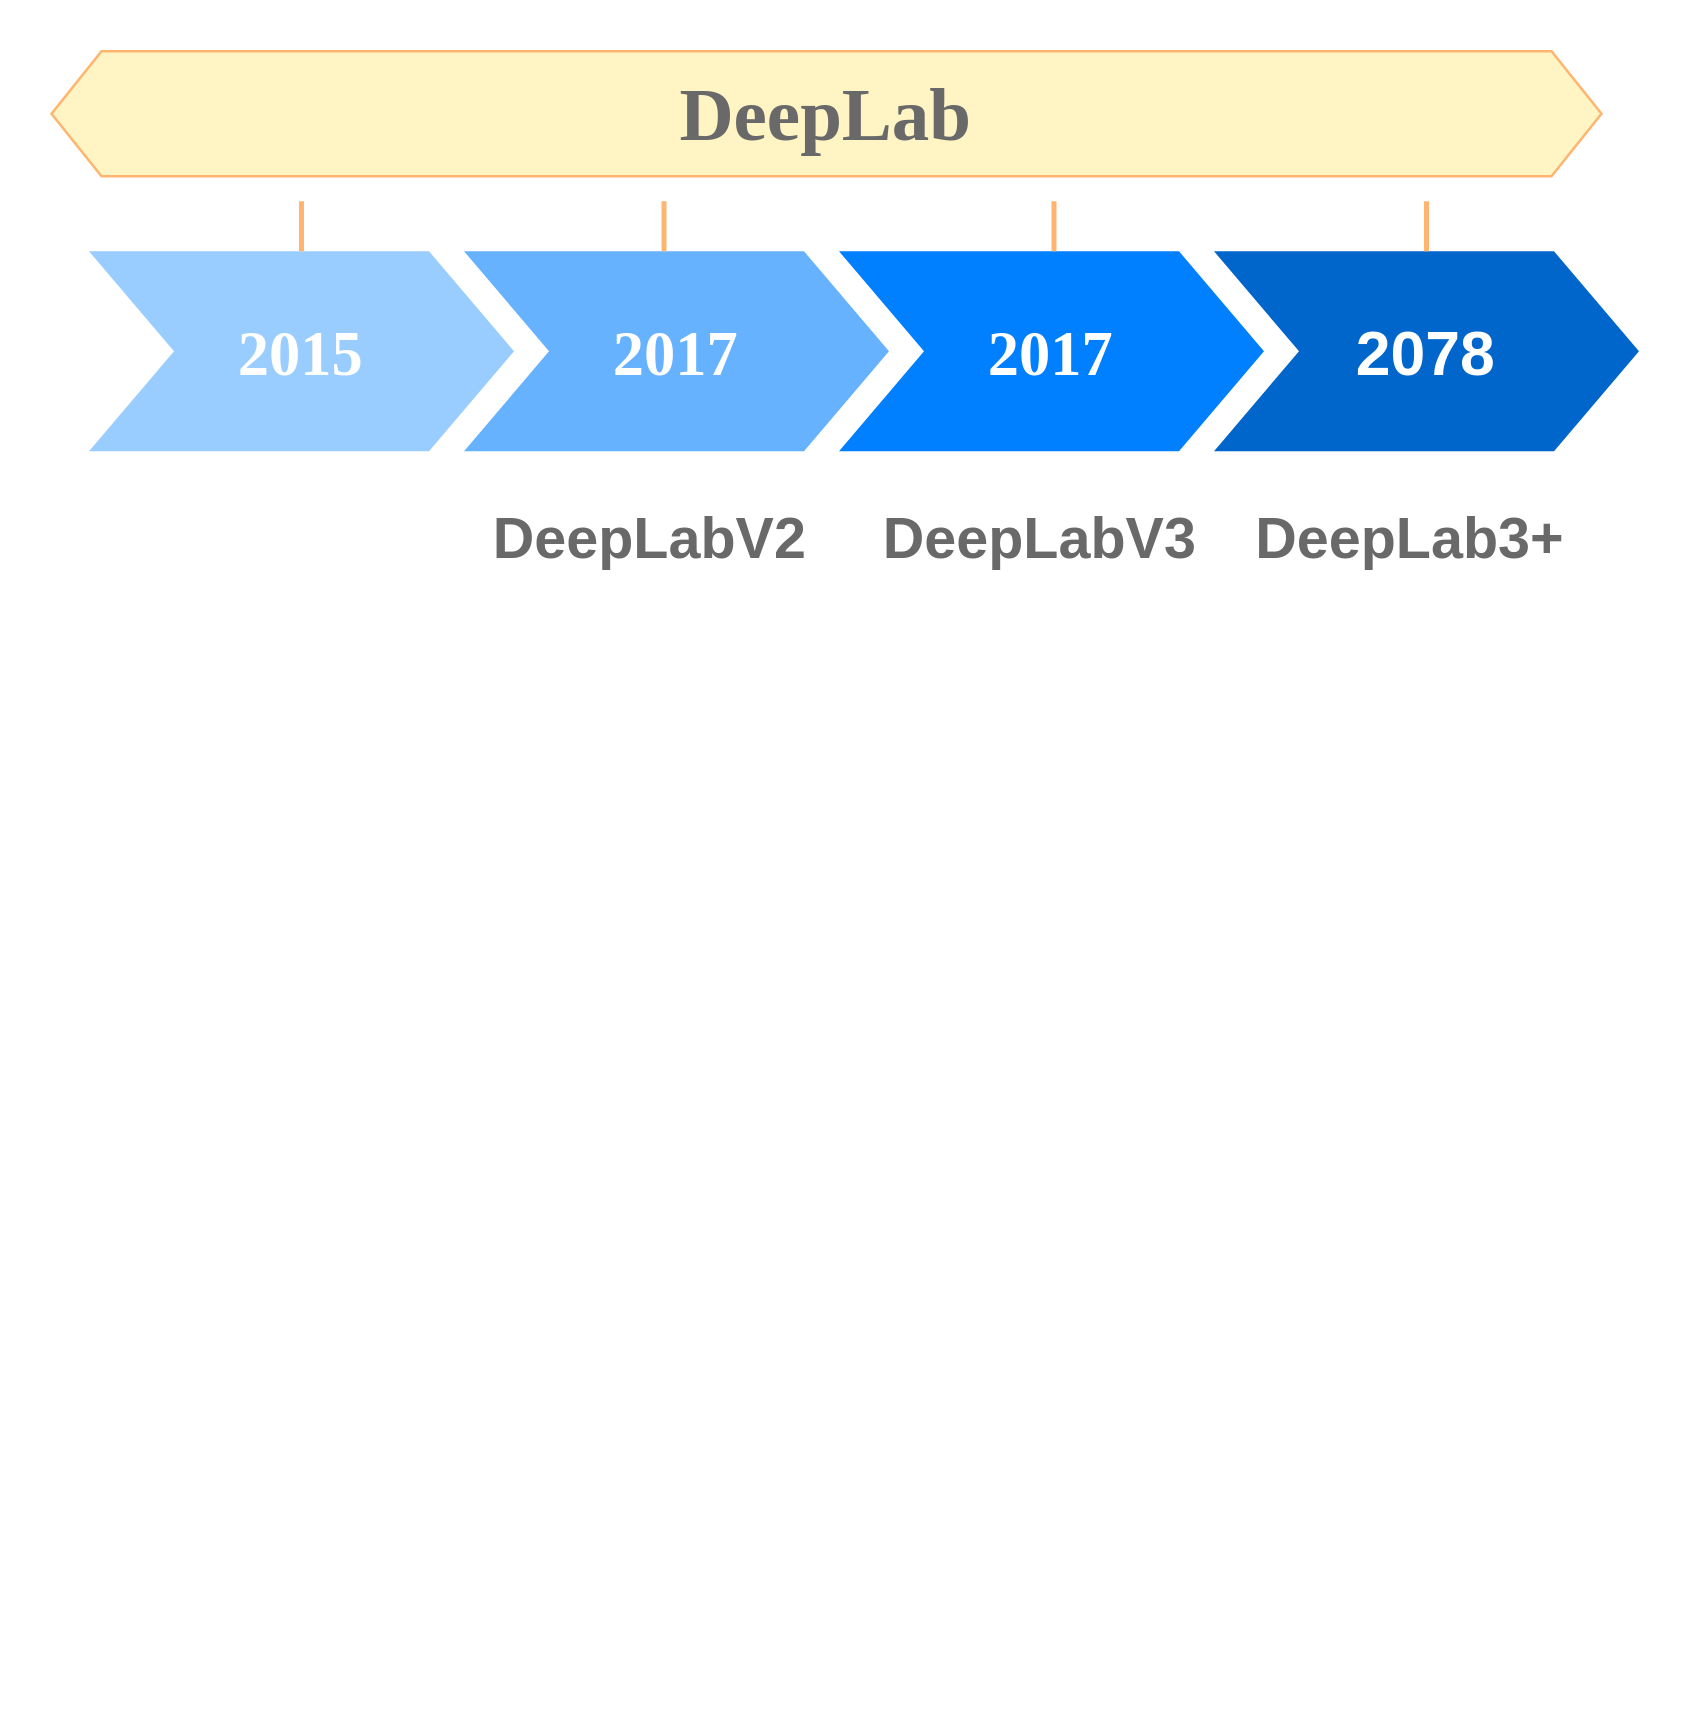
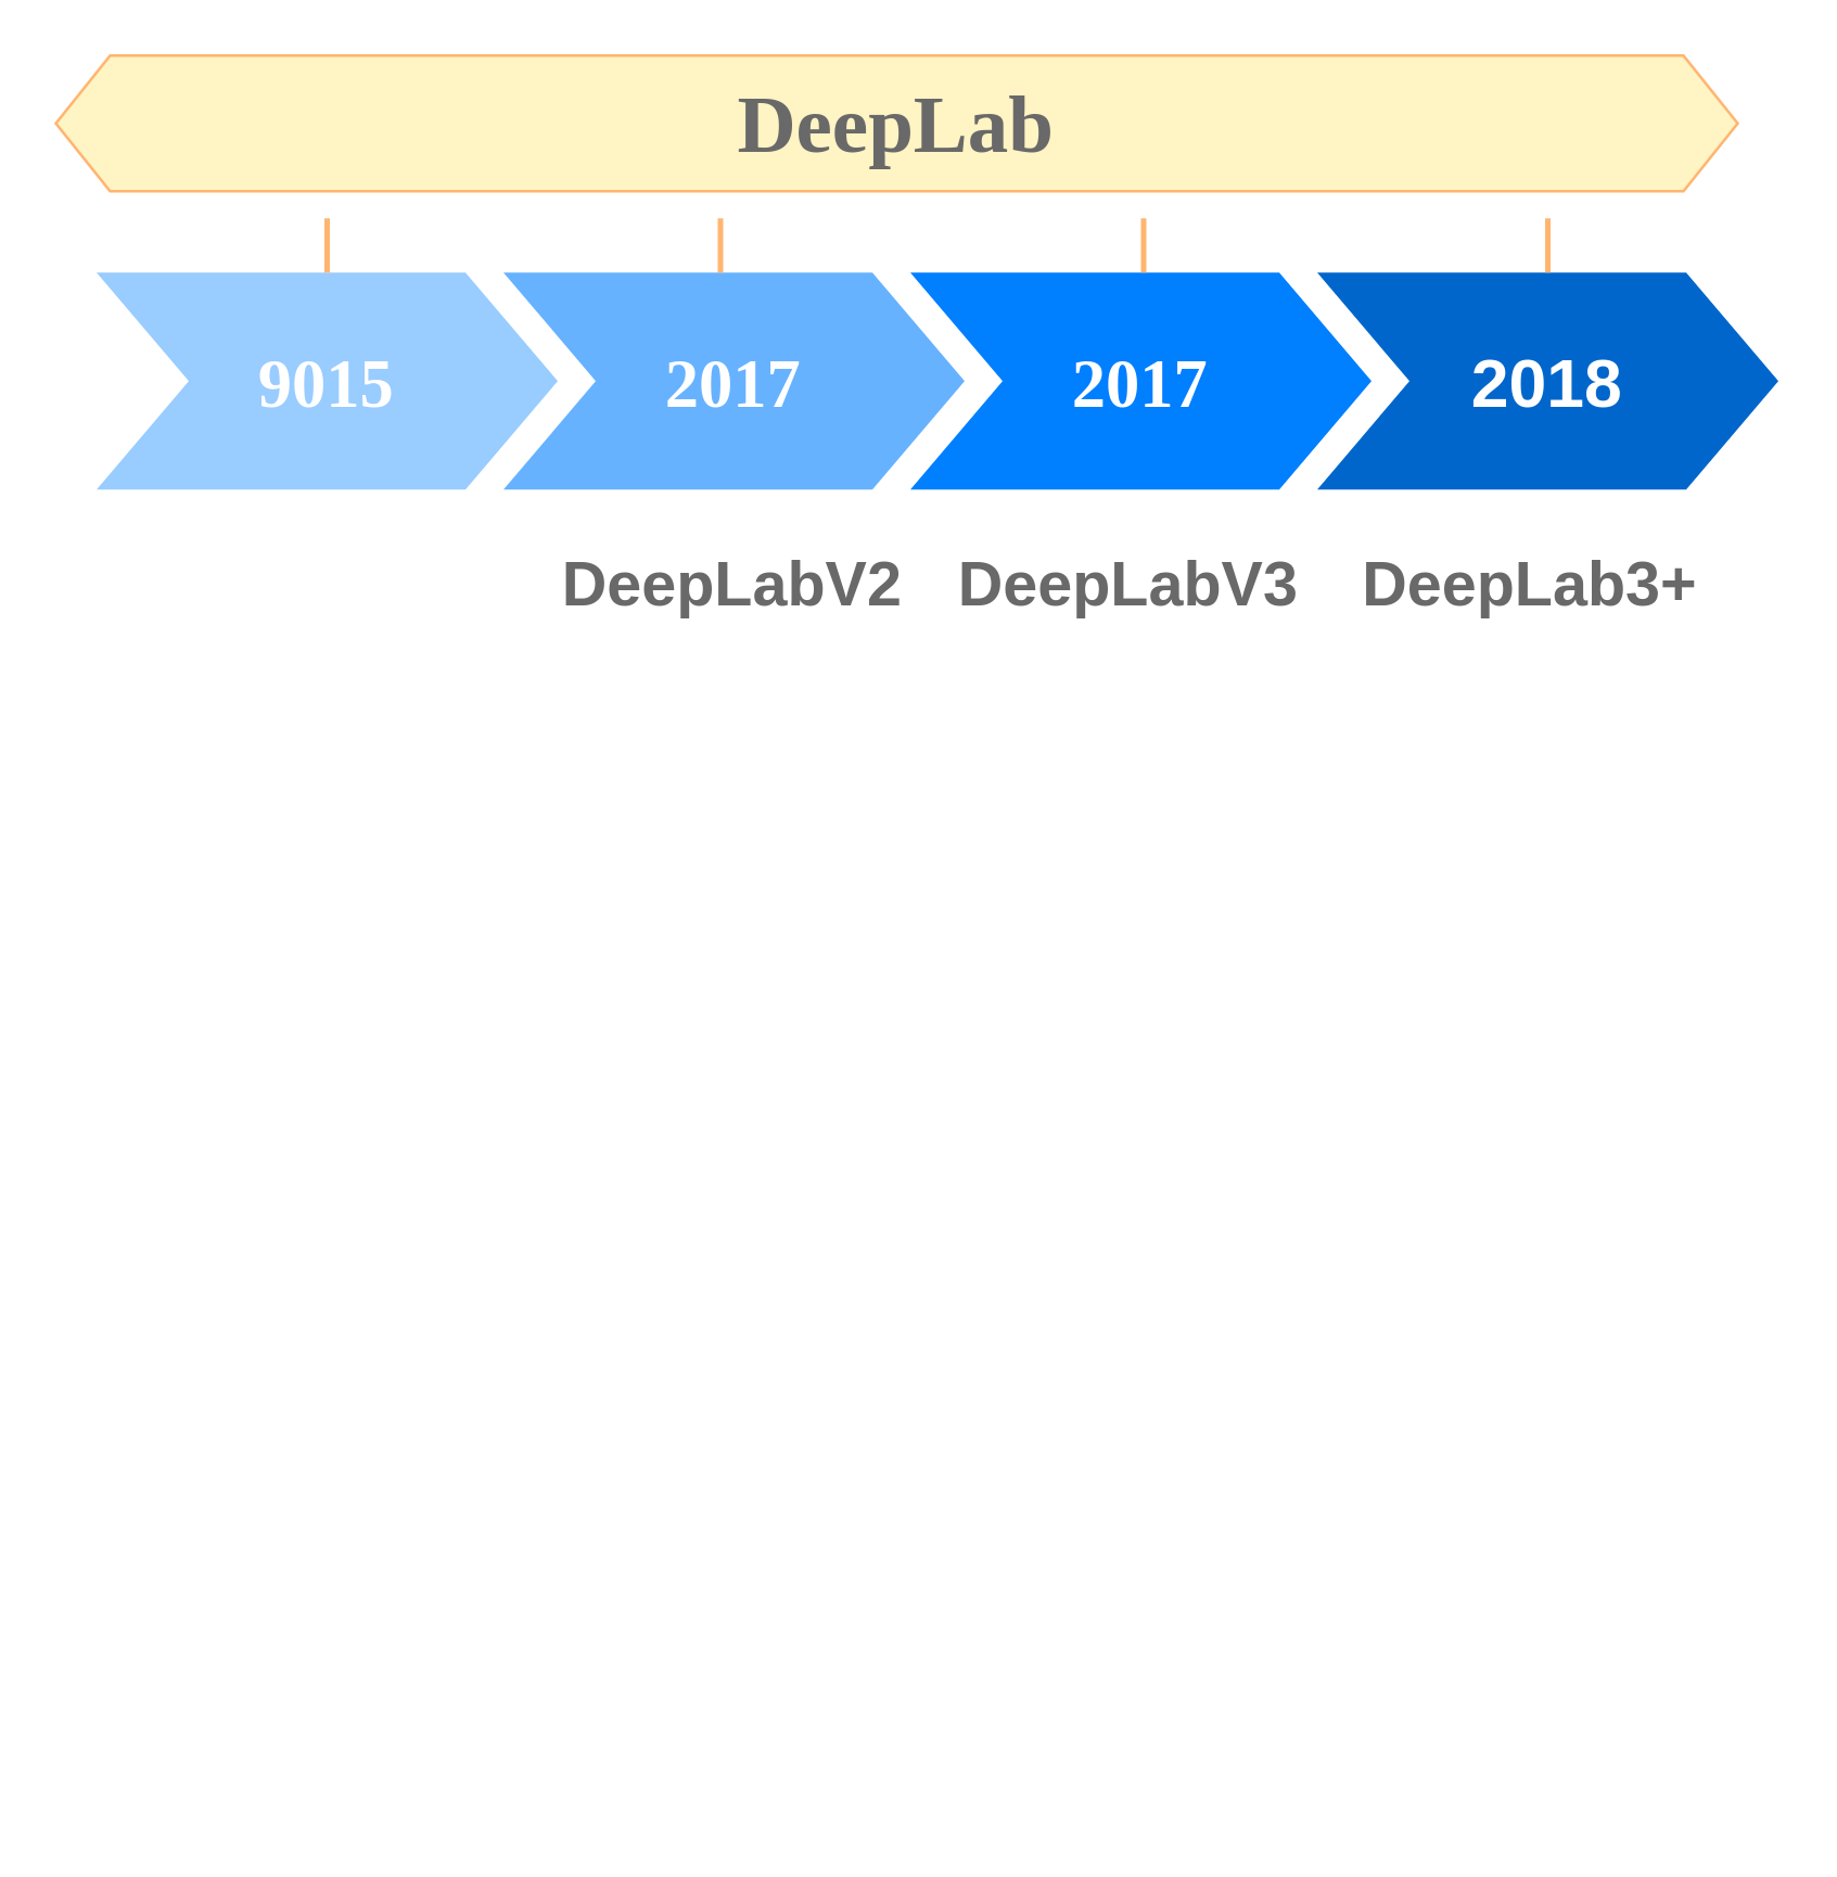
  <mxCell id="0" />
  <mxCell id="1" parent="0" />
- <mxCell id="2" value="&lt;font color=&quot;#ffffff&quot; face=&quot;Tahoma&quot; style=&quot;font-size: 25px&quot;&gt;2015&lt;/font&gt;" style="shape=step;whiteSpace=wrap;html=1;fontSize=28;strokeColor=none;fontStyle=1;fillColor=#99CCFF;" parent="1" vertex="1"><mxGeometry x="35" y="100" width="170" height="80" as="geometry" /></mxCell>
+ <mxCell id="2" value="&lt;font color=&quot;#ffffff&quot; face=&quot;Tahoma&quot; style=&quot;font-size: 25px&quot;&gt;9015&lt;/font&gt;" style="shape=step;whiteSpace=wrap;html=1;fontSize=28;strokeColor=none;fontStyle=1;fillColor=#99CCFF;" parent="1" vertex="1"><mxGeometry x="35" y="100" width="170" height="80" as="geometry" /></mxCell>
  <mxCell id="3" value="&lt;font color=&quot;#ffffff&quot; face=&quot;Tahoma&quot; style=&quot;font-size: 25px&quot;&gt;2017&lt;/font&gt;" style="shape=step;whiteSpace=wrap;html=1;fontSize=28;strokeColor=none;fontStyle=1;fillColor=#66B2FF;" parent="1" vertex="1"><mxGeometry x="185" y="100" width="170" height="80" as="geometry" /></mxCell>
  <mxCell id="4" value="&lt;font face=&quot;Tahoma&quot; style=&quot;font-size: 25px&quot;&gt;2017&lt;/font&gt;" style="shape=step;whiteSpace=wrap;html=1;fontSize=28;fontColor=#FFFFFF;strokeColor=none;fontStyle=1;fillColor=#007FFF;" parent="1" vertex="1"><mxGeometry x="335" y="100" width="170" height="80" as="geometry" /></mxCell>
- <mxCell id="5" value="&lt;font style=&quot;font-size: 25px&quot;&gt;2078&lt;/font&gt;" style="shape=step;whiteSpace=wrap;html=1;fontSize=28;fontColor=#FFFFFF;strokeColor=none;fontStyle=1;fillColor=#0066CC;" parent="1" vertex="1"><mxGeometry x="485" y="100" width="170" height="80" as="geometry" /></mxCell>
- <mxCell id="6" value="&lt;b&gt;&lt;font style=&quot;font-size: 23px&quot; color=&quot;#696969&quot;&gt;DeepLabV2&lt;/font&gt;&lt;br&gt;&lt;/b&gt;" style="text;spacingTop=-5;fillColor=#ffffff;whiteSpace=wrap;html=1;align=left;fontSize=12;fontFamily=Helvetica;fillColor=none;strokeColor=none;" vertex="1" parent="1"><mxGeometry x="195" y="200" width="140" height="470" as="geometry" /></mxCell>
+ <mxCell id="5" value="&lt;font style=&quot;font-size: 25px&quot;&gt;2018&lt;/font&gt;" style="shape=step;whiteSpace=wrap;html=1;fontSize=28;fontColor=#FFFFFF;strokeColor=none;fontStyle=1;fillColor=#0066CC;" parent="1" vertex="1"><mxGeometry x="485" y="100" width="170" height="80" as="geometry" /></mxCell>
+ <mxCell id="6" value="&lt;b&gt;&lt;font style=&quot;font-size: 23px&quot; color=&quot;#696969&quot;&gt;DeepLabV2&lt;/font&gt;&lt;br&gt;&lt;/b&gt;" style="text;spacingTop=-5;fillColor=#ffffff;whiteSpace=wrap;html=1;align=left;fontSize=12;fontFamily=Helvetica;fillColor=none;strokeColor=none;" vertex="1" parent="1"><mxGeometry x="205" y="200" width="140" height="470" as="geometry" /></mxCell>
  <mxCell id="7" value="&lt;b&gt;&lt;font style=&quot;font-size: 23px&quot; color=&quot;#696969&quot;&gt;DeepLabV3&lt;/font&gt;&lt;br&gt;&lt;/b&gt;" style="text;spacingTop=-5;fillColor=#ffffff;whiteSpace=wrap;html=1;align=left;fontSize=12;fontFamily=Helvetica;fillColor=none;strokeColor=none;" vertex="1" parent="1"><mxGeometry x="351" y="200" width="140" height="470" as="geometry" /></mxCell>
  <mxCell id="8" value="&lt;b&gt;&lt;font style=&quot;font-size: 23px&quot; color=&quot;#696969&quot;&gt;DeepLab3+&lt;/font&gt;&lt;br&gt;&lt;/b&gt;" style="text;spacingTop=-5;fillColor=#ffffff;whiteSpace=wrap;html=1;align=left;fontSize=12;fontFamily=Helvetica;fillColor=none;strokeColor=none;" vertex="1" parent="1"><mxGeometry x="500" y="200" width="140" height="470" as="geometry" /></mxCell>
  <mxCell id="9" value="&lt;font style=&quot;font-size: 30px&quot; face=&quot;Tahoma&quot; color=&quot;#696969&quot;&gt;&lt;b&gt;DeepLab&lt;/b&gt;&lt;/font&gt;" style="shape=hexagon;perimeter=hexagonPerimeter2;whiteSpace=wrap;html=1;fixedSize=1;fillColor=#FFF4C3;strokeColor=#FFB570;" vertex="1" parent="1"><mxGeometry x="20" y="20" width="620" height="50" as="geometry" /></mxCell>
  <mxCell id="10" value="" style="line;strokeWidth=2;direction=south;html=1;fillColor=#0066CC;strokeColor=#FFB570;" vertex="1" parent="1"><mxGeometry x="115" y="80" width="10" height="20" as="geometry" /></mxCell>
  <mxCell id="11" value="" style="line;strokeWidth=2;direction=south;html=1;fillColor=#0066CC;strokeColor=#FFB570;" vertex="1" parent="1"><mxGeometry x="260" y="80" width="10" height="20" as="geometry" /></mxCell>
  <mxCell id="12" value="" style="line;strokeWidth=2;direction=south;html=1;fillColor=#0066CC;strokeColor=#FFB570;" vertex="1" parent="1"><mxGeometry x="416" y="80" width="10" height="20" as="geometry" /></mxCell>
  <mxCell id="13" value="" style="line;strokeWidth=2;direction=south;html=1;fillColor=#0066CC;strokeColor=#FFB570;" vertex="1" parent="1"><mxGeometry x="565" y="80" width="10" height="20" as="geometry" /></mxCell>
